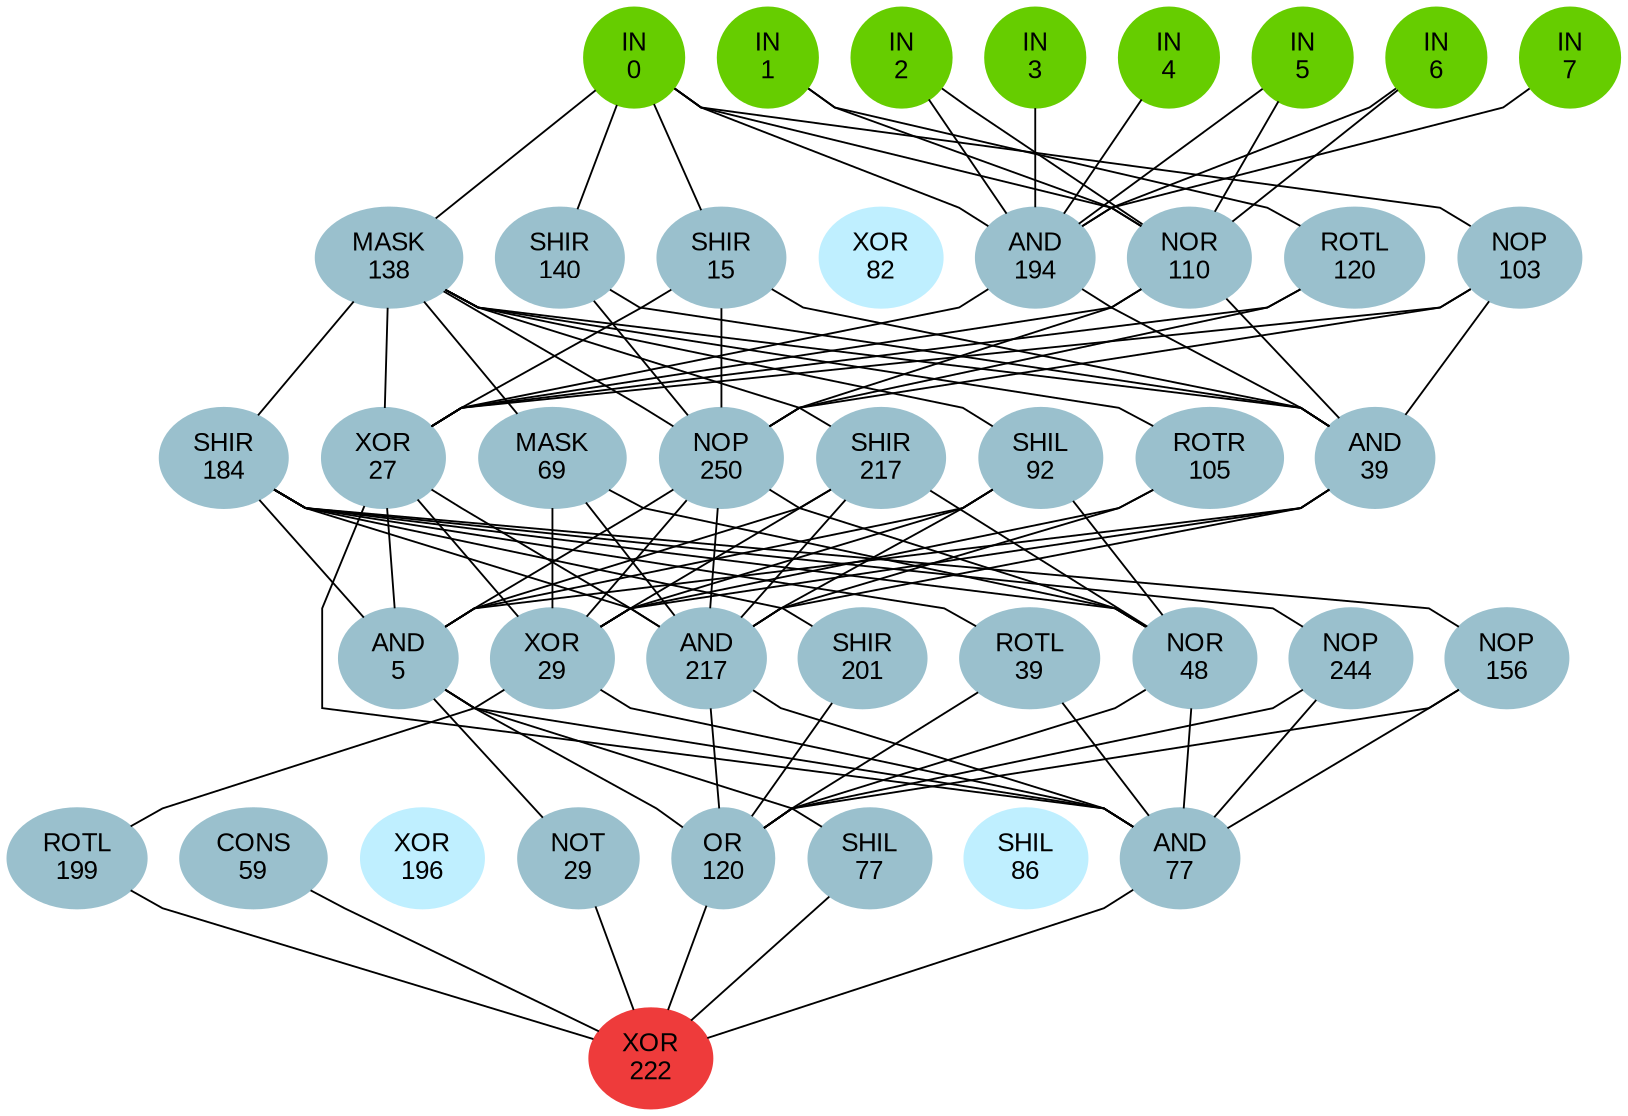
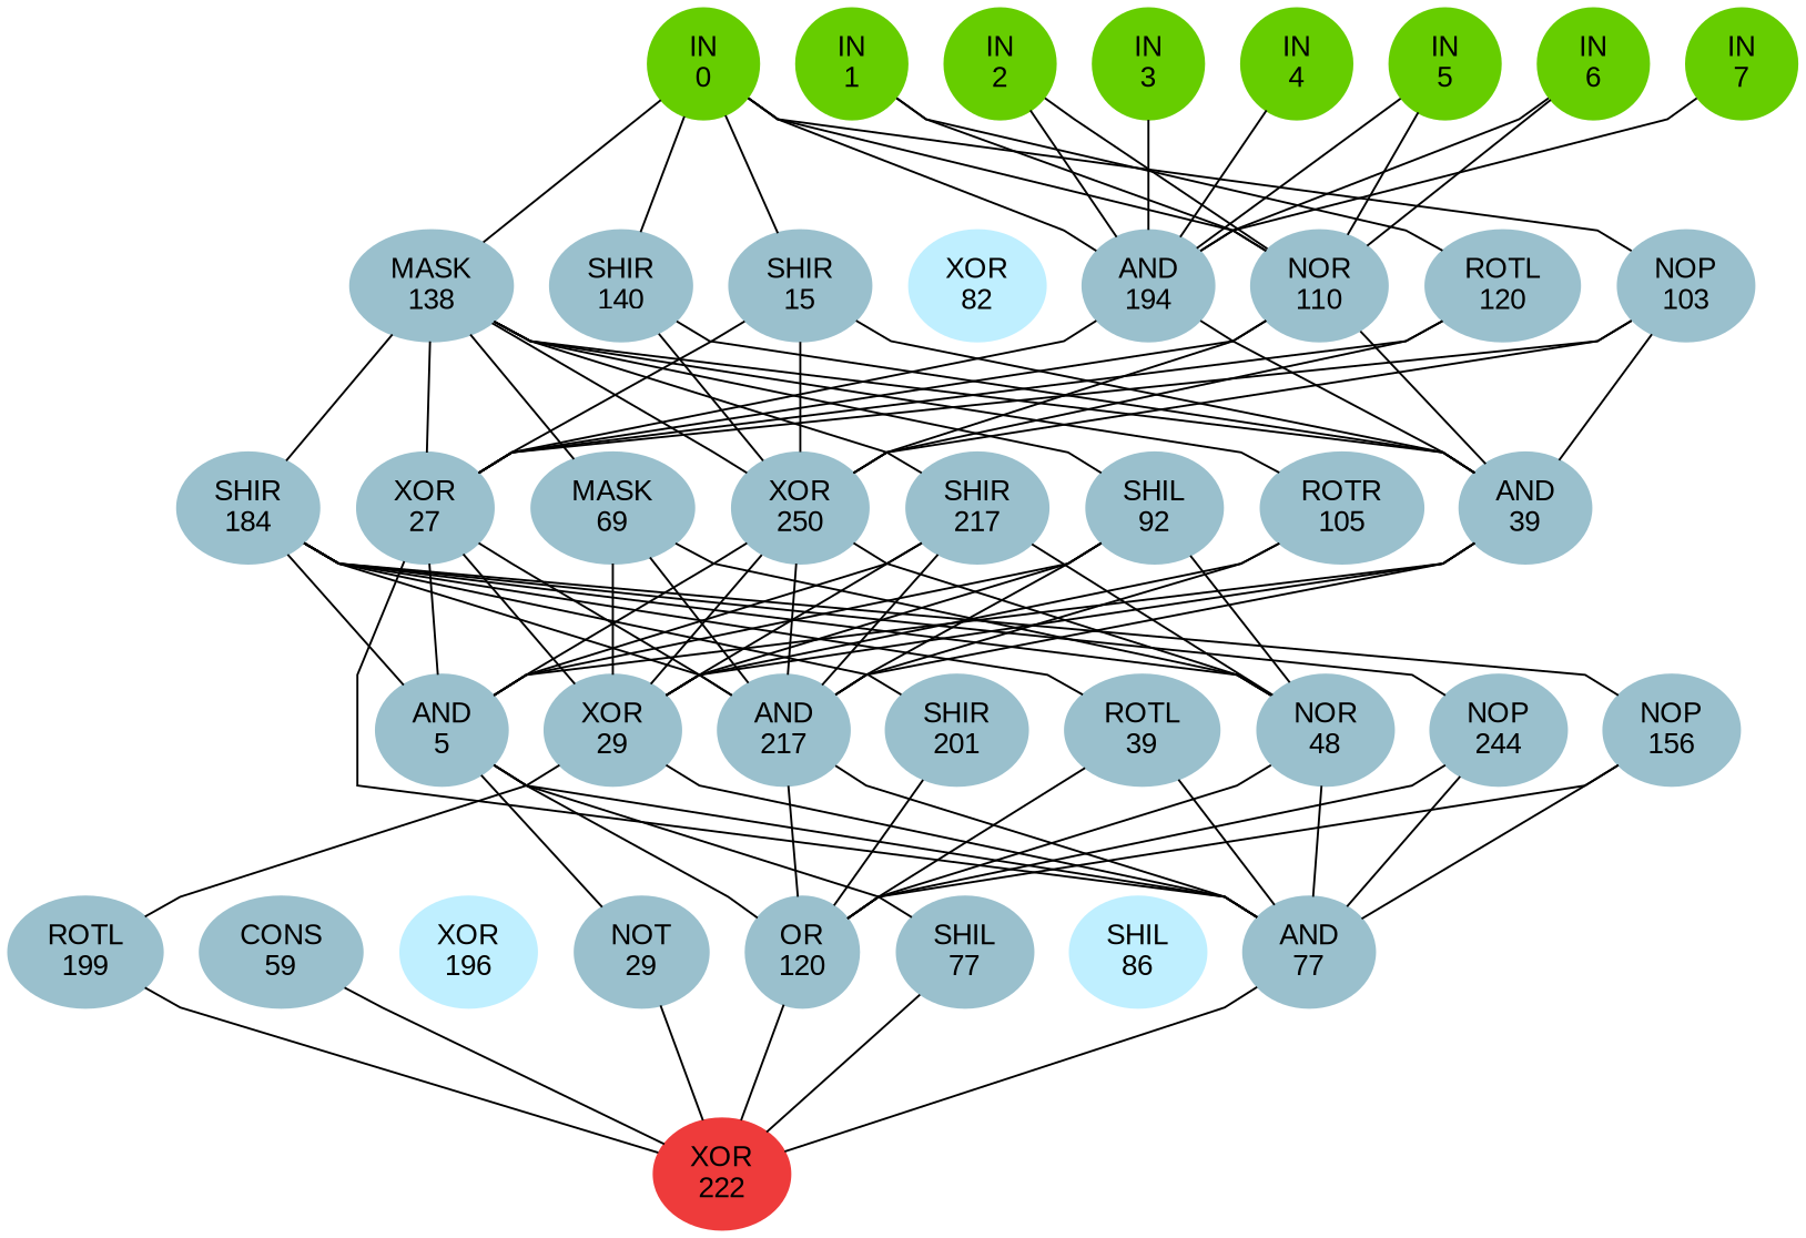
  graph {
    fontname="Liberation Sans"
    ordering=out
    rankdir=BT
    ranksep=0.75
    splines=polyline
    node [color=lightblue3 fontname="Liberation Sans" style=filled]
    edge [fontname="Liberation Sans" style=solid]
    n1 [color=chartreuse3 label="IN\n0"]
    n2 [color=chartreuse3 label="IN\n1"]
    n3 [color=chartreuse3 label="IN\n2"]
    n4 [color=chartreuse3 label="IN\n3"]
    n5 [color=chartreuse3 label="IN\n4"]
    n6 [color=chartreuse3 label="IN\n5"]
    n7 [color=chartreuse3 label="IN\n6"]
    n8 [color=chartreuse3 label="IN\n7"]
    n9 [label="MASK\n138"]
    n10 [label="SHIR\n140"]
    n11 [label="SHIR\n15"]
    n12 [color=lightblue1 label="XOR\n82"]
    n13 [label="AND\n194"]
    n14 [label="NOR\n110"]
    n15 [label="ROTL\n120"]
    n16 [label="NOP\n103"]
    n17 [label="SHIR\n184"]
    n18 [label="XOR\n27"]
    n19 [label="MASK\n69"]
-   n20 [label="NOP\n250"]
+   n20 [label="XOR\n250"]
    n21 [label="SHIR\n217"]
    n22 [label="SHIL\n92"]
    n23 [label="ROTR\n105"]
    n24 [label="AND\n39"]
    n25 [label="AND\n5"]
    n26 [label="XOR\n29"]
    n27 [label="AND\n217"]
    n28 [label="SHIR\n201"]
    n29 [label="ROTL\n39"]
    n30 [label="NOR\n48"]
    n31 [label="NOP\n244"]
    n32 [label="NOP\n156"]
    n33 [label="ROTL\n199"]
    n34 [label="CONS\n59"]
    n35 [color=lightblue1 label="XOR\n196"]
    n36 [label="NOT\n29"]
    n37 [label="OR\n120"]
    n38 [label="SHIL\n77"]
    n39 [color=lightblue1 label="SHIL\n86"]
    n40 [label="AND\n77"]
    n41 [color=brown2 label="XOR\n222"]
    subgraph sub_1 {
      rank=same
      n1
      n2
      n3
      n4
      n5
      n6
      n7
      n8
    }
    subgraph sub_2 {
      rank=same
      n9
      n10
      n11
      n12
      n13
      n14
      n15
      n16
    }
    subgraph sub_3 {
      rank=same
      n17
      n18
      n19
      n20
      n21
      n22
      n23
      n24
    }
    subgraph sub_4 {
      rank=same
      n25
      n26
      n27
      n28
      n29
      n30
      n31
      n32
    }
    subgraph sub_5 {
      rank=same
      n33
      n34
      n35
      n36
      n37
      n38
      n39
      n40
    }
    subgraph sub_6 {
      rank=same
      n41
    }
    n1 -- n2 [style=invis]
    n2 -- n3 [style=invis]
    n3 -- n4 [style=invis]
    n4 -- n5 [style=invis]
    n5 -- n6 [style=invis]
    n6 -- n7 [style=invis]
    n7 -- n8 [style=invis]
    n9 -- n1
    n9 -- n10 [style=invis]
    n10 -- n1
    n10 -- n11 [style=invis]
    n11 -- n1
    n11 -- n12 [style=invis]
    n12 -- n13 [style=invis]
    n13 -- n1
    n13 -- n3
    n13 -- n4
    n13 -- n5
    n13 -- n6
    n13 -- n7
    n13 -- n8
    n13 -- n14 [style=invis]
    n14 -- n1
    n14 -- n2
    n14 -- n3
    n14 -- n6
    n14 -- n7
    n14 -- n15 [style=invis]
    n15 -- n2
    n15 -- n16 [style=invis]
    n16 -- n1
    n17 -- n9
    n17 -- n18 [style=invis]
    n18 -- n9
    n18 -- n11
    n18 -- n13
    n18 -- n14
    n18 -- n15
    n18 -- n16
    n18 -- n19 [style=invis]
    n19 -- n9
    n19 -- n20 [style=invis]
    n20 -- n9
    n20 -- n10
    n20 -- n11
    n20 -- n14
    n20 -- n15
    n20 -- n16
    n20 -- n21 [style=invis]
    n21 -- n9
    n21 -- n22 [style=invis]
    n22 -- n9
    n22 -- n23 [style=invis]
    n23 -- n9
    n23 -- n24 [style=invis]
    n24 -- n9
    n24 -- n10
    n24 -- n11
    n24 -- n13
    n24 -- n14
    n24 -- n16
    n25 -- n17
    n25 -- n18
    n25 -- n20
    n25 -- n21
    n25 -- n22
    n25 -- n24
    n25 -- n26 [style=invis]
    n26 -- n18
    n26 -- n19
    n26 -- n20
    n26 -- n21
    n26 -- n22
    n26 -- n23
    n26 -- n24
    n26 -- n27 [style=invis]
    n27 -- n17
    n27 -- n18
    n27 -- n19
    n27 -- n20
    n27 -- n21
    n27 -- n22
    n27 -- n23
    n27 -- n24
    n27 -- n28 [style=invis]
    n28 -- n17
    n28 -- n29 [style=invis]
    n29 -- n17
    n29 -- n30 [style=invis]
    n30 -- n17
    n30 -- n19
    n30 -- n20
    n30 -- n21
    n30 -- n22
    n30 -- n31 [style=invis]
    n31 -- n17
    n31 -- n32 [style=invis]
    n32 -- n17
    n33 -- n26
    n33 -- n34 [style=invis]
    n34 -- n35 [style=invis]
    n35 -- n36 [style=invis]
    n36 -- n25
    n36 -- n37 [style=invis]
    n37 -- n25
    n37 -- n27
    n37 -- n28
    n37 -- n29
    n37 -- n30
    n37 -- n31
    n37 -- n32
    n37 -- n38 [style=invis]
    n38 -- n25
    n38 -- n39 [style=invis]
    n39 -- n40 [style=invis]
    n40 -- n18
    n40 -- n25
    n40 -- n26
    n40 -- n27
    n40 -- n29
    n40 -- n30
    n40 -- n31
    n40 -- n32
    n41 -- n33
    n41 -- n34
    n41 -- n36
    n41 -- n37
    n41 -- n38
    n41 -- n40
    n41 -- n41 [style=invis]
  }
